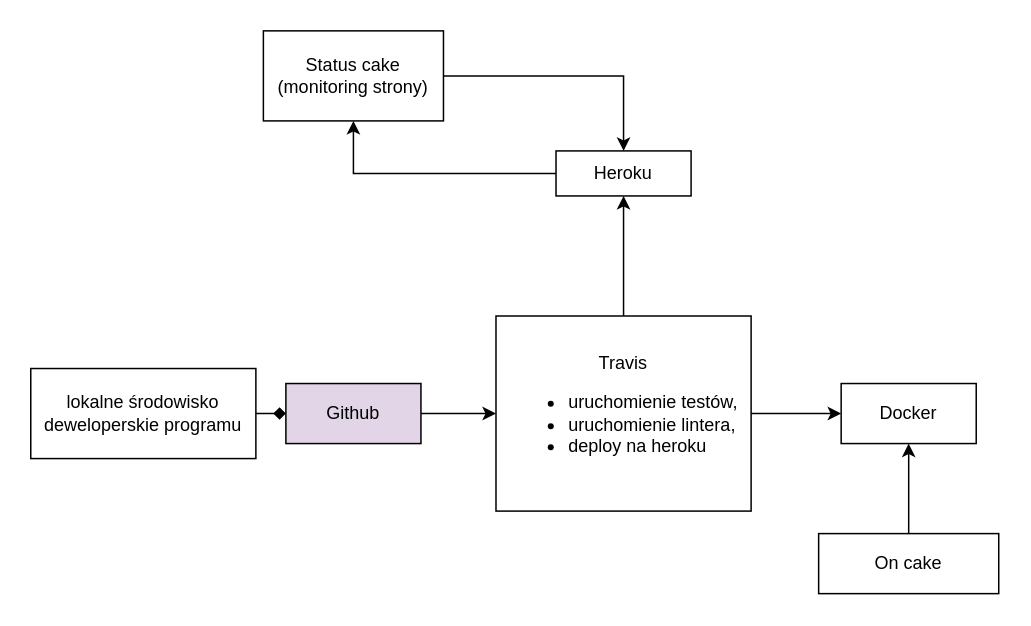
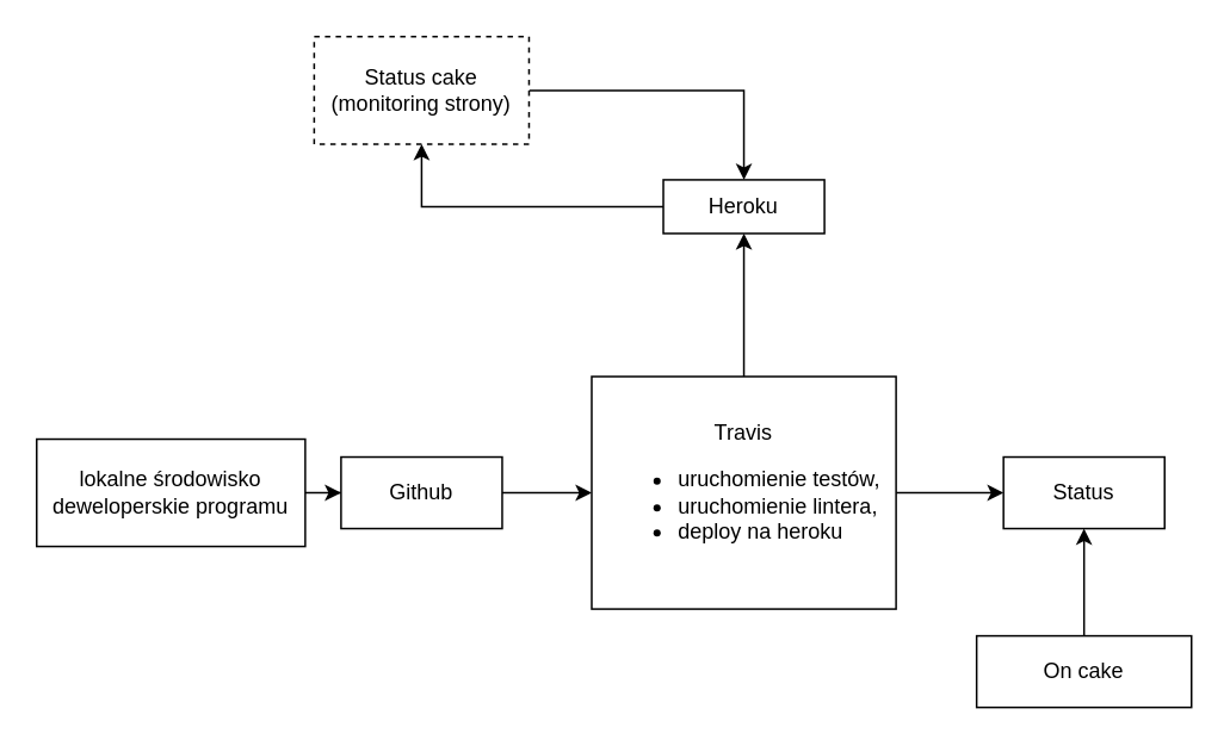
  <mxCell id="0" />
  <mxCell id="1" parent="0" />
- <mxCell id="2" value="" style="edgeStyle=orthogonalEdgeStyle;rounded=0;orthogonalLoop=1;jettySize=auto;html=1;endArrow=diamond;" edge="1" parent="1" source="3" target="5"><mxGeometry relative="1" as="geometry" /></mxCell>
+ <mxCell id="2" value="" style="edgeStyle=orthogonalEdgeStyle;rounded=0;orthogonalLoop=1;jettySize=auto;html=1;" edge="1" parent="1" source="3" target="5"><mxGeometry relative="1" as="geometry" /></mxCell>
  <mxCell id="3" value="lokalne środowisko deweloperskie programu" style="rounded=0;whiteSpace=wrap;html=1;" vertex="1" parent="1"><mxGeometry x="20" y="245" width="150" height="60" as="geometry" /></mxCell>
  <mxCell id="4" value="" style="edgeStyle=orthogonalEdgeStyle;rounded=0;orthogonalLoop=1;jettySize=auto;html=1;" edge="1" parent="1" source="5" target="8"><mxGeometry relative="1" as="geometry" /></mxCell>
- <mxCell id="5" value="Github" style="rounded=0;whiteSpace=wrap;html=1;fillColor=#e1d5e7;" vertex="1" parent="1"><mxGeometry x="190" y="255" width="90" height="40" as="geometry" /></mxCell>
+ <mxCell id="5" value="Github" style="rounded=0;whiteSpace=wrap;html=1;" vertex="1" parent="1"><mxGeometry x="190" y="255" width="90" height="40" as="geometry" /></mxCell>
  <mxCell id="6" value="" style="edgeStyle=orthogonalEdgeStyle;rounded=0;orthogonalLoop=1;jettySize=auto;html=1;" edge="1" parent="1" source="8" target="9"><mxGeometry relative="1" as="geometry" /></mxCell>
  <mxCell id="7" value="" style="edgeStyle=orthogonalEdgeStyle;rounded=0;orthogonalLoop=1;jettySize=auto;html=1;" edge="1" parent="1" source="8" target="13"><mxGeometry relative="1" as="geometry" /></mxCell>
  <mxCell id="8" value="&lt;div&gt;Travis&lt;/div&gt;&lt;div align=&quot;left&quot;&gt;&lt;ul&gt;&lt;li&gt;uruchomienie testów,&lt;/li&gt;&lt;li&gt;&lt;div&gt;uruchomienie lintera, &lt;br&gt;&lt;/div&gt;&lt;/li&gt;&lt;li&gt;deploy na heroku&lt;/li&gt;&lt;/ul&gt;&lt;/div&gt;" style="rounded=0;whiteSpace=wrap;html=1;" vertex="1" parent="1"><mxGeometry x="330" y="210" width="170" height="130" as="geometry" /></mxCell>
- <mxCell id="9" value="Docker" style="rounded=0;whiteSpace=wrap;html=1;" vertex="1" parent="1"><mxGeometry x="560" y="255" width="90" height="40" as="geometry" /></mxCell>
+ <mxCell id="9" value="Status" style="rounded=0;whiteSpace=wrap;html=1;" vertex="1" parent="1"><mxGeometry x="560" y="255" width="90" height="40" as="geometry" /></mxCell>
  <mxCell id="10" value="" style="edgeStyle=orthogonalEdgeStyle;rounded=0;orthogonalLoop=1;jettySize=auto;html=1;" edge="1" parent="1" source="11" target="9"><mxGeometry relative="1" as="geometry" /></mxCell>
  <mxCell id="11" value="On cake" style="rounded=0;whiteSpace=wrap;html=1;" vertex="1" parent="1"><mxGeometry x="545" y="355" width="120" height="40" as="geometry" /></mxCell>
  <mxCell id="12" value="" style="edgeStyle=orthogonalEdgeStyle;rounded=0;orthogonalLoop=1;jettySize=auto;html=1;entryX=0.5;entryY=1;entryDx=0;entryDy=0;" edge="1" parent="1" source="13" target="15"><mxGeometry relative="1" as="geometry"><mxPoint x="254" y="100" as="targetPoint" /></mxGeometry></mxCell>
  <mxCell id="13" value="Heroku" style="rounded=0;whiteSpace=wrap;html=1;" vertex="1" parent="1"><mxGeometry x="370" y="100" width="90" height="30" as="geometry" /></mxCell>
  <mxCell id="14" style="edgeStyle=orthogonalEdgeStyle;rounded=0;orthogonalLoop=1;jettySize=auto;html=1;exitX=1;exitY=0.5;exitDx=0;exitDy=0;entryX=0.5;entryY=0;entryDx=0;entryDy=0;" edge="1" parent="1" source="15" target="13"><mxGeometry relative="1" as="geometry" /></mxCell>
- <mxCell id="15" value="&lt;div&gt;Status cake&lt;/div&gt;&lt;div&gt;(monitoring strony)&lt;br&gt;&lt;/div&gt;" style="whiteSpace=wrap;html=1;rounded=0;" vertex="1" parent="1"><mxGeometry x="175" y="20" width="120" height="60" as="geometry" /></mxCell>
+ <mxCell id="15" value="&lt;div&gt;Status cake&lt;/div&gt;&lt;div&gt;(monitoring strony)&lt;br&gt;&lt;/div&gt;" style="whiteSpace=wrap;html=1;rounded=0;dashed=1;" vertex="1" parent="1"><mxGeometry x="175" y="20" width="120" height="60" as="geometry" /></mxCell>
